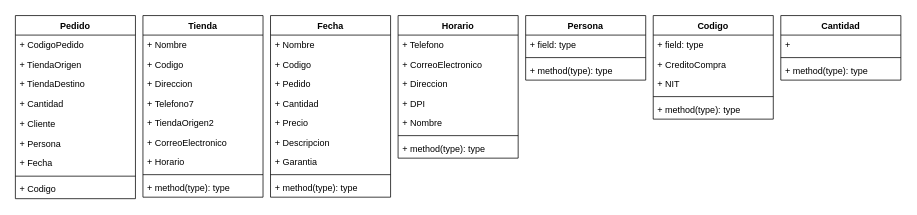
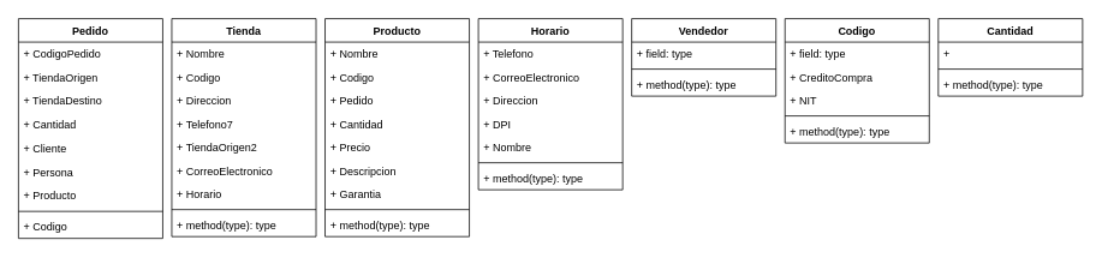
  <mxCell id="0" />
  <mxCell id="1" parent="0" />
  <mxCell id="2" value="Pedido" style="swimlane;fontStyle=1;align=center;verticalAlign=top;childLayout=stackLayout;horizontal=1;startSize=26;horizontalStack=0;resizeParent=1;resizeParentMax=0;resizeLast=0;collapsible=1;marginBottom=0;" parent="1" vertex="1"><mxGeometry x="20" y="20" width="160" height="244" as="geometry" /></mxCell>
  <mxCell id="3" value="+ CodigoPedido" style="text;strokeColor=none;fillColor=none;align=left;verticalAlign=top;spacingLeft=4;spacingRight=4;overflow=hidden;rotatable=0;points=[[0,0.5],[1,0.5]];portConstraint=eastwest;" parent="2" vertex="1"><mxGeometry y="26" width="160" height="26" as="geometry" /></mxCell>
  <mxCell id="4" value="+ TiendaOrigen" style="text;strokeColor=none;fillColor=none;align=left;verticalAlign=top;spacingLeft=4;spacingRight=4;overflow=hidden;rotatable=0;points=[[0,0.5],[1,0.5]];portConstraint=eastwest;" parent="2" vertex="1"><mxGeometry y="52" width="160" height="26" as="geometry" /></mxCell>
  <mxCell id="5" value="+ TiendaDestino" style="text;strokeColor=none;fillColor=none;align=left;verticalAlign=top;spacingLeft=4;spacingRight=4;overflow=hidden;rotatable=0;points=[[0,0.5],[1,0.5]];portConstraint=eastwest;" parent="2" vertex="1"><mxGeometry y="78" width="160" height="27" as="geometry" /></mxCell>
  <mxCell id="6" value="+ Cantidad" style="text;strokeColor=none;fillColor=none;align=left;verticalAlign=top;spacingLeft=4;spacingRight=4;overflow=hidden;rotatable=0;points=[[0,0.5],[1,0.5]];portConstraint=eastwest;" parent="2" vertex="1"><mxGeometry y="105" width="160" height="26" as="geometry" /></mxCell>
  <mxCell id="7" value="+ Cliente" style="text;strokeColor=none;fillColor=none;align=left;verticalAlign=top;spacingLeft=4;spacingRight=4;overflow=hidden;rotatable=0;points=[[0,0.5],[1,0.5]];portConstraint=eastwest;" parent="2" vertex="1"><mxGeometry y="131" width="160" height="26" as="geometry" /></mxCell>
  <mxCell id="8" value="+ Persona" style="text;strokeColor=none;fillColor=none;align=left;verticalAlign=top;spacingLeft=4;spacingRight=4;overflow=hidden;rotatable=0;points=[[0,0.5],[1,0.5]];portConstraint=eastwest;" parent="2" vertex="1"><mxGeometry y="157" width="160" height="26" as="geometry" /></mxCell>
- <mxCell id="9" value="+ Fecha" style="text;strokeColor=none;fillColor=none;align=left;verticalAlign=top;spacingLeft=4;spacingRight=4;overflow=hidden;rotatable=0;points=[[0,0.5],[1,0.5]];portConstraint=eastwest;" parent="2" vertex="1"><mxGeometry y="183" width="160" height="27" as="geometry" /></mxCell>
+ <mxCell id="9" value="+ Producto" style="text;strokeColor=none;fillColor=none;align=left;verticalAlign=top;spacingLeft=4;spacingRight=4;overflow=hidden;rotatable=0;points=[[0,0.5],[1,0.5]];portConstraint=eastwest;" parent="2" vertex="1"><mxGeometry y="183" width="160" height="27" as="geometry" /></mxCell>
  <mxCell id="10" value="" style="line;strokeWidth=1;fillColor=none;align=left;verticalAlign=middle;spacingTop=-1;spacingLeft=3;spacingRight=3;rotatable=0;labelPosition=right;points=[];portConstraint=eastwest;" parent="2" vertex="1"><mxGeometry y="210" width="160" height="8" as="geometry" /></mxCell>
  <mxCell id="11" value="+ Codigo" style="text;strokeColor=none;fillColor=none;align=left;verticalAlign=top;spacingLeft=4;spacingRight=4;overflow=hidden;rotatable=0;points=[[0,0.5],[1,0.5]];portConstraint=eastwest;" parent="2" vertex="1"><mxGeometry y="218" width="160" height="26" as="geometry" /></mxCell>
  <mxCell id="12" value="Tienda" style="swimlane;fontStyle=1;align=center;verticalAlign=top;childLayout=stackLayout;horizontal=1;startSize=26;horizontalStack=0;resizeParent=1;resizeParentMax=0;resizeLast=0;collapsible=1;marginBottom=0;" parent="1" vertex="1"><mxGeometry x="190" y="20" width="160" height="242" as="geometry" /></mxCell>
  <mxCell id="13" value="+ Nombre" style="text;strokeColor=none;fillColor=none;align=left;verticalAlign=top;spacingLeft=4;spacingRight=4;overflow=hidden;rotatable=0;points=[[0,0.5],[1,0.5]];portConstraint=eastwest;" parent="12" vertex="1"><mxGeometry y="26" width="160" height="26" as="geometry" /></mxCell>
  <mxCell id="14" value="+ Codigo" style="text;strokeColor=none;fillColor=none;align=left;verticalAlign=top;spacingLeft=4;spacingRight=4;overflow=hidden;rotatable=0;points=[[0,0.5],[1,0.5]];portConstraint=eastwest;" parent="12" vertex="1"><mxGeometry y="52" width="160" height="26" as="geometry" /></mxCell>
  <mxCell id="15" value="+ Direccion" style="text;strokeColor=none;fillColor=none;align=left;verticalAlign=top;spacingLeft=4;spacingRight=4;overflow=hidden;rotatable=0;points=[[0,0.5],[1,0.5]];portConstraint=eastwest;" parent="12" vertex="1"><mxGeometry y="78" width="160" height="26" as="geometry" /></mxCell>
  <mxCell id="16" value="+ Telefono7" style="text;strokeColor=none;fillColor=none;align=left;verticalAlign=top;spacingLeft=4;spacingRight=4;overflow=hidden;rotatable=0;points=[[0,0.5],[1,0.5]];portConstraint=eastwest;" parent="12" vertex="1"><mxGeometry y="104" width="160" height="26" as="geometry" /></mxCell>
  <mxCell id="17" value="+ TiendaOrigen2" style="text;strokeColor=none;fillColor=none;align=left;verticalAlign=top;spacingLeft=4;spacingRight=4;overflow=hidden;rotatable=0;points=[[0,0.5],[1,0.5]];portConstraint=eastwest;" parent="12" vertex="1"><mxGeometry y="130" width="160" height="26" as="geometry" /></mxCell>
  <mxCell id="18" value="+ CorreoElectronico" style="text;strokeColor=none;fillColor=none;align=left;verticalAlign=top;spacingLeft=4;spacingRight=4;overflow=hidden;rotatable=0;points=[[0,0.5],[1,0.5]];portConstraint=eastwest;" parent="12" vertex="1"><mxGeometry y="156" width="160" height="26" as="geometry" /></mxCell>
  <mxCell id="19" value="+ Horario" style="text;strokeColor=none;fillColor=none;align=left;verticalAlign=top;spacingLeft=4;spacingRight=4;overflow=hidden;rotatable=0;points=[[0,0.5],[1,0.5]];portConstraint=eastwest;" parent="12" vertex="1"><mxGeometry y="182" width="160" height="26" as="geometry" /></mxCell>
  <mxCell id="20" value="" style="line;strokeWidth=1;fillColor=none;align=left;verticalAlign=middle;spacingTop=-1;spacingLeft=3;spacingRight=3;rotatable=0;labelPosition=right;points=[];portConstraint=eastwest;" parent="12" vertex="1"><mxGeometry y="208" width="160" height="8" as="geometry" /></mxCell>
  <mxCell id="21" value="+ method(type): type" style="text;strokeColor=none;fillColor=none;align=left;verticalAlign=top;spacingLeft=4;spacingRight=4;overflow=hidden;rotatable=0;points=[[0,0.5],[1,0.5]];portConstraint=eastwest;" parent="12" vertex="1"><mxGeometry y="216" width="160" height="26" as="geometry" /></mxCell>
- <mxCell id="22" value="Fecha" style="swimlane;fontStyle=1;align=center;verticalAlign=top;childLayout=stackLayout;horizontal=1;startSize=26;horizontalStack=0;resizeParent=1;resizeParentMax=0;resizeLast=0;collapsible=1;marginBottom=0;" parent="1" vertex="1"><mxGeometry x="360" y="20" width="160" height="242" as="geometry" /></mxCell>
+ <mxCell id="22" value="Producto" style="swimlane;fontStyle=1;align=center;verticalAlign=top;childLayout=stackLayout;horizontal=1;startSize=26;horizontalStack=0;resizeParent=1;resizeParentMax=0;resizeLast=0;collapsible=1;marginBottom=0;" parent="1" vertex="1"><mxGeometry x="360" y="20" width="160" height="242" as="geometry" /></mxCell>
  <mxCell id="23" value="+ Nombre" style="text;strokeColor=none;fillColor=none;align=left;verticalAlign=top;spacingLeft=4;spacingRight=4;overflow=hidden;rotatable=0;points=[[0,0.5],[1,0.5]];portConstraint=eastwest;" parent="22" vertex="1"><mxGeometry y="26" width="160" height="26" as="geometry" /></mxCell>
  <mxCell id="24" value="+ Codigo" style="text;strokeColor=none;fillColor=none;align=left;verticalAlign=top;spacingLeft=4;spacingRight=4;overflow=hidden;rotatable=0;points=[[0,0.5],[1,0.5]];portConstraint=eastwest;" parent="22" vertex="1"><mxGeometry y="52" width="160" height="26" as="geometry" /></mxCell>
  <mxCell id="25" value="+ Pedido" style="text;strokeColor=none;fillColor=none;align=left;verticalAlign=top;spacingLeft=4;spacingRight=4;overflow=hidden;rotatable=0;points=[[0,0.5],[1,0.5]];portConstraint=eastwest;" parent="22" vertex="1"><mxGeometry y="78" width="160" height="26" as="geometry" /></mxCell>
  <mxCell id="26" value="+ Cantidad" style="text;strokeColor=none;fillColor=none;align=left;verticalAlign=top;spacingLeft=4;spacingRight=4;overflow=hidden;rotatable=0;points=[[0,0.5],[1,0.5]];portConstraint=eastwest;" parent="22" vertex="1"><mxGeometry y="104" width="160" height="26" as="geometry" /></mxCell>
  <mxCell id="27" value="+ Precio" style="text;strokeColor=none;fillColor=none;align=left;verticalAlign=top;spacingLeft=4;spacingRight=4;overflow=hidden;rotatable=0;points=[[0,0.5],[1,0.5]];portConstraint=eastwest;" parent="22" vertex="1"><mxGeometry y="130" width="160" height="26" as="geometry" /></mxCell>
  <mxCell id="28" value="+ Descripcion" style="text;strokeColor=none;fillColor=none;align=left;verticalAlign=top;spacingLeft=4;spacingRight=4;overflow=hidden;rotatable=0;points=[[0,0.5],[1,0.5]];portConstraint=eastwest;" parent="22" vertex="1"><mxGeometry y="156" width="160" height="26" as="geometry" /></mxCell>
  <mxCell id="29" value="+ Garantia" style="text;strokeColor=none;fillColor=none;align=left;verticalAlign=top;spacingLeft=4;spacingRight=4;overflow=hidden;rotatable=0;points=[[0,0.5],[1,0.5]];portConstraint=eastwest;" parent="22" vertex="1"><mxGeometry y="182" width="160" height="26" as="geometry" /></mxCell>
  <mxCell id="30" value="" style="line;strokeWidth=1;fillColor=none;align=left;verticalAlign=middle;spacingTop=-1;spacingLeft=3;spacingRight=3;rotatable=0;labelPosition=right;points=[];portConstraint=eastwest;" parent="22" vertex="1"><mxGeometry y="208" width="160" height="8" as="geometry" /></mxCell>
  <mxCell id="31" value="+ method(type): type" style="text;strokeColor=none;fillColor=none;align=left;verticalAlign=top;spacingLeft=4;spacingRight=4;overflow=hidden;rotatable=0;points=[[0,0.5],[1,0.5]];portConstraint=eastwest;" parent="22" vertex="1"><mxGeometry y="216" width="160" height="26" as="geometry" /></mxCell>
  <mxCell id="32" value="Horario" style="swimlane;fontStyle=1;align=center;verticalAlign=top;childLayout=stackLayout;horizontal=1;startSize=26;horizontalStack=0;resizeParent=1;resizeParentMax=0;resizeLast=0;collapsible=1;marginBottom=0;" parent="1" vertex="1"><mxGeometry x="530" y="20" width="160" height="190" as="geometry" /></mxCell>
  <mxCell id="33" value="+ Telefono" style="text;strokeColor=none;fillColor=none;align=left;verticalAlign=top;spacingLeft=4;spacingRight=4;overflow=hidden;rotatable=0;points=[[0,0.5],[1,0.5]];portConstraint=eastwest;" parent="32" vertex="1"><mxGeometry y="26" width="160" height="26" as="geometry" /></mxCell>
  <mxCell id="34" value="+ CorreoElectronico" style="text;strokeColor=none;fillColor=none;align=left;verticalAlign=top;spacingLeft=4;spacingRight=4;overflow=hidden;rotatable=0;points=[[0,0.5],[1,0.5]];portConstraint=eastwest;" parent="32" vertex="1"><mxGeometry y="52" width="160" height="26" as="geometry" /></mxCell>
  <mxCell id="35" value="+ Direccion" style="text;strokeColor=none;fillColor=none;align=left;verticalAlign=top;spacingLeft=4;spacingRight=4;overflow=hidden;rotatable=0;points=[[0,0.5],[1,0.5]];portConstraint=eastwest;" parent="32" vertex="1"><mxGeometry y="78" width="160" height="26" as="geometry" /></mxCell>
  <mxCell id="36" value="+ DPI" style="text;strokeColor=none;fillColor=none;align=left;verticalAlign=top;spacingLeft=4;spacingRight=4;overflow=hidden;rotatable=0;points=[[0,0.5],[1,0.5]];portConstraint=eastwest;" parent="32" vertex="1"><mxGeometry y="104" width="160" height="26" as="geometry" /></mxCell>
  <mxCell id="37" value="+ Nombre" style="text;strokeColor=none;fillColor=none;align=left;verticalAlign=top;spacingLeft=4;spacingRight=4;overflow=hidden;rotatable=0;points=[[0,0.5],[1,0.5]];portConstraint=eastwest;" parent="32" vertex="1"><mxGeometry y="130" width="160" height="26" as="geometry" /></mxCell>
  <mxCell id="38" value="" style="line;strokeWidth=1;fillColor=none;align=left;verticalAlign=middle;spacingTop=-1;spacingLeft=3;spacingRight=3;rotatable=0;labelPosition=right;points=[];portConstraint=eastwest;" parent="32" vertex="1"><mxGeometry y="156" width="160" height="8" as="geometry" /></mxCell>
  <mxCell id="39" value="+ method(type): type" style="text;strokeColor=none;fillColor=none;align=left;verticalAlign=top;spacingLeft=4;spacingRight=4;overflow=hidden;rotatable=0;points=[[0,0.5],[1,0.5]];portConstraint=eastwest;" parent="32" vertex="1"><mxGeometry y="164" width="160" height="26" as="geometry" /></mxCell>
- <mxCell id="40" value="Persona" style="swimlane;fontStyle=1;align=center;verticalAlign=top;childLayout=stackLayout;horizontal=1;startSize=26;horizontalStack=0;resizeParent=1;resizeParentMax=0;resizeLast=0;collapsible=1;marginBottom=0;" parent="1" vertex="1"><mxGeometry x="700" y="20" width="160" height="86" as="geometry" /></mxCell>
+ <mxCell id="40" value="Vendedor" style="swimlane;fontStyle=1;align=center;verticalAlign=top;childLayout=stackLayout;horizontal=1;startSize=26;horizontalStack=0;resizeParent=1;resizeParentMax=0;resizeLast=0;collapsible=1;marginBottom=0;" parent="1" vertex="1"><mxGeometry x="700" y="20" width="160" height="86" as="geometry" /></mxCell>
  <mxCell id="41" value="+ field: type" style="text;strokeColor=none;fillColor=none;align=left;verticalAlign=top;spacingLeft=4;spacingRight=4;overflow=hidden;rotatable=0;points=[[0,0.5],[1,0.5]];portConstraint=eastwest;" parent="40" vertex="1"><mxGeometry y="26" width="160" height="26" as="geometry" /></mxCell>
  <mxCell id="42" value="" style="line;strokeWidth=1;fillColor=none;align=left;verticalAlign=middle;spacingTop=-1;spacingLeft=3;spacingRight=3;rotatable=0;labelPosition=right;points=[];portConstraint=eastwest;" parent="40" vertex="1"><mxGeometry y="52" width="160" height="8" as="geometry" /></mxCell>
  <mxCell id="43" value="+ method(type): type" style="text;strokeColor=none;fillColor=none;align=left;verticalAlign=top;spacingLeft=4;spacingRight=4;overflow=hidden;rotatable=0;points=[[0,0.5],[1,0.5]];portConstraint=eastwest;" parent="40" vertex="1"><mxGeometry y="60" width="160" height="26" as="geometry" /></mxCell>
  <mxCell id="44" value="Codigo" style="swimlane;fontStyle=1;align=center;verticalAlign=top;childLayout=stackLayout;horizontal=1;startSize=26;horizontalStack=0;resizeParent=1;resizeParentMax=0;resizeLast=0;collapsible=1;marginBottom=0;" parent="1" vertex="1"><mxGeometry x="870" y="20" width="160" height="138" as="geometry" /></mxCell>
  <mxCell id="45" value="+ field: type" style="text;strokeColor=none;fillColor=none;align=left;verticalAlign=top;spacingLeft=4;spacingRight=4;overflow=hidden;rotatable=0;points=[[0,0.5],[1,0.5]];portConstraint=eastwest;" parent="44" vertex="1"><mxGeometry y="26" width="160" height="26" as="geometry" /></mxCell>
  <mxCell id="46" value="+ CreditoCompra" style="text;strokeColor=none;fillColor=none;align=left;verticalAlign=top;spacingLeft=4;spacingRight=4;overflow=hidden;rotatable=0;points=[[0,0.5],[1,0.5]];portConstraint=eastwest;" parent="44" vertex="1"><mxGeometry y="52" width="160" height="26" as="geometry" /></mxCell>
  <mxCell id="47" value="+ NIT" style="text;strokeColor=none;fillColor=none;align=left;verticalAlign=top;spacingLeft=4;spacingRight=4;overflow=hidden;rotatable=0;points=[[0,0.5],[1,0.5]];portConstraint=eastwest;" parent="44" vertex="1"><mxGeometry y="78" width="160" height="26" as="geometry" /></mxCell>
  <mxCell id="48" value="" style="line;strokeWidth=1;fillColor=none;align=left;verticalAlign=middle;spacingTop=-1;spacingLeft=3;spacingRight=3;rotatable=0;labelPosition=right;points=[];portConstraint=eastwest;" parent="44" vertex="1"><mxGeometry y="104" width="160" height="8" as="geometry" /></mxCell>
  <mxCell id="49" value="+ method(type): type" style="text;strokeColor=none;fillColor=none;align=left;verticalAlign=top;spacingLeft=4;spacingRight=4;overflow=hidden;rotatable=0;points=[[0,0.5],[1,0.5]];portConstraint=eastwest;" parent="44" vertex="1"><mxGeometry y="112" width="160" height="26" as="geometry" /></mxCell>
  <mxCell id="50" value="Cantidad" style="swimlane;fontStyle=1;align=center;verticalAlign=top;childLayout=stackLayout;horizontal=1;startSize=26;horizontalStack=0;resizeParent=1;resizeParentMax=0;resizeLast=0;collapsible=1;marginBottom=0;" parent="1" vertex="1"><mxGeometry x="1040" y="20" width="160" height="86" as="geometry" /></mxCell>
  <mxCell id="51" value="+ " style="text;strokeColor=none;fillColor=none;align=left;verticalAlign=top;spacingLeft=4;spacingRight=4;overflow=hidden;rotatable=0;points=[[0,0.5],[1,0.5]];portConstraint=eastwest;" parent="50" vertex="1"><mxGeometry y="26" width="160" height="26" as="geometry" /></mxCell>
  <mxCell id="52" value="" style="line;strokeWidth=1;fillColor=none;align=left;verticalAlign=middle;spacingTop=-1;spacingLeft=3;spacingRight=3;rotatable=0;labelPosition=right;points=[];portConstraint=eastwest;" parent="50" vertex="1"><mxGeometry y="52" width="160" height="8" as="geometry" /></mxCell>
  <mxCell id="53" value="+ method(type): type" style="text;strokeColor=none;fillColor=none;align=left;verticalAlign=top;spacingLeft=4;spacingRight=4;overflow=hidden;rotatable=0;points=[[0,0.5],[1,0.5]];portConstraint=eastwest;" parent="50" vertex="1"><mxGeometry y="60" width="160" height="26" as="geometry" /></mxCell>
